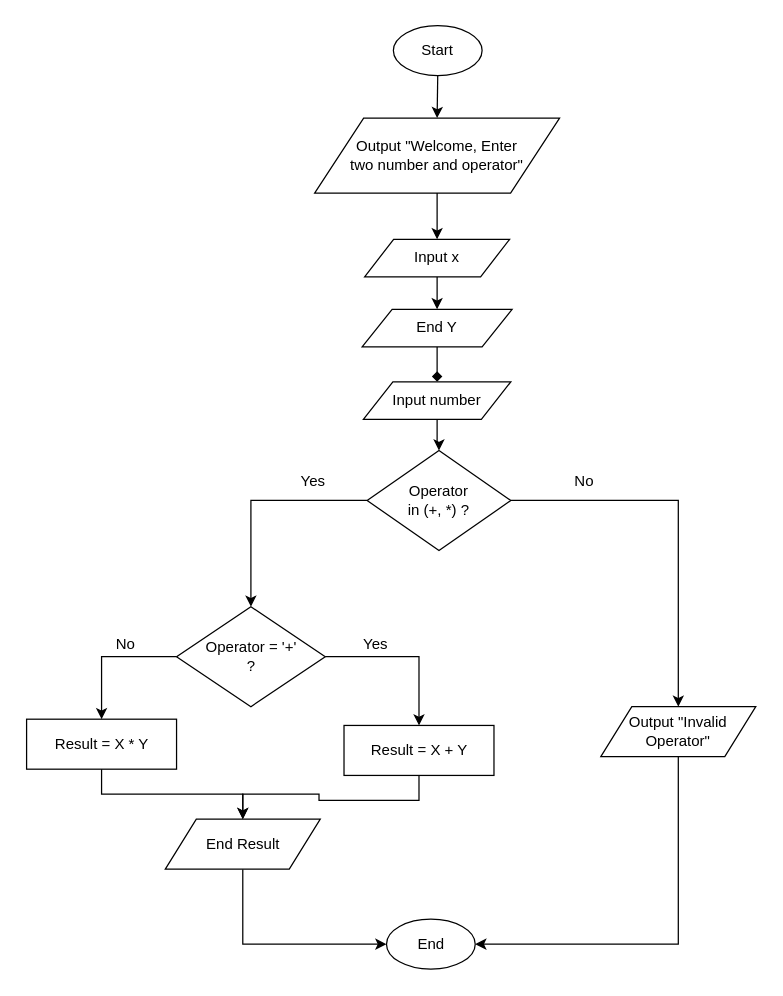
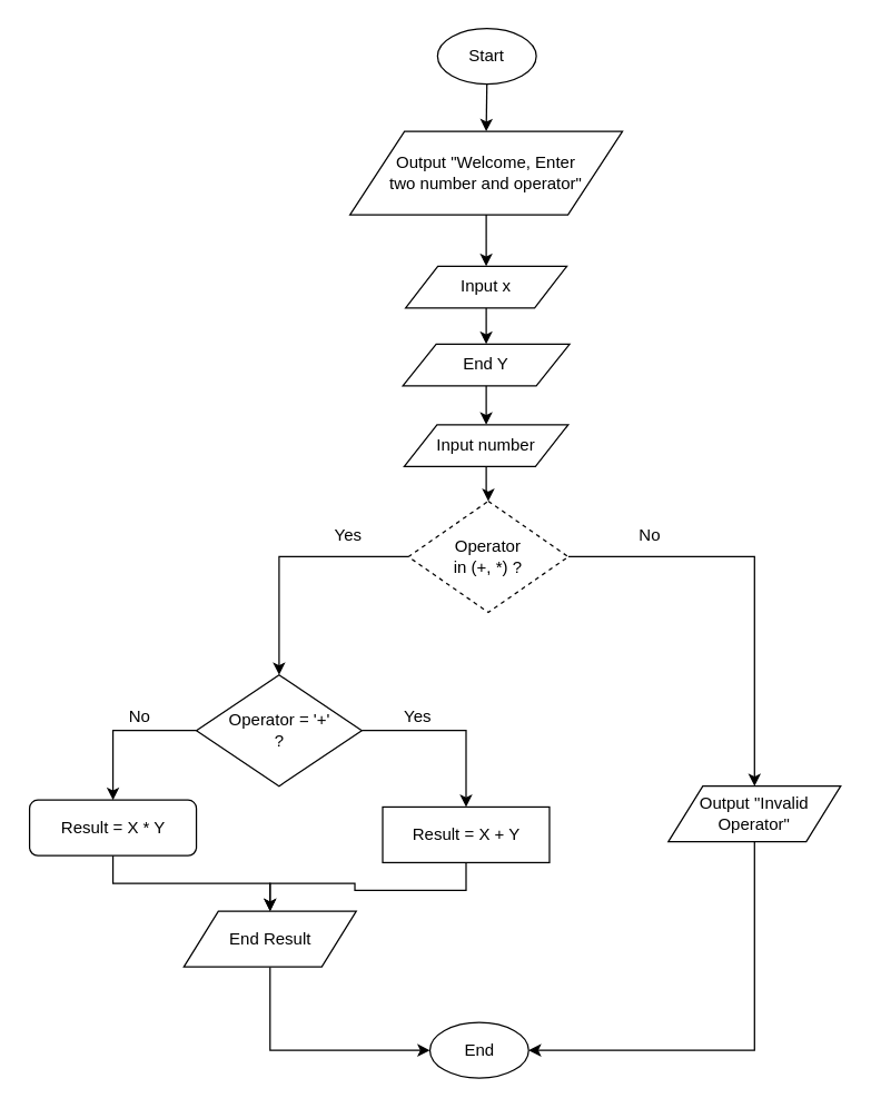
  <mxCell id="0" />
  <mxCell id="1" parent="0" />
- <mxCell id="2" style="edgeStyle=orthogonalEdgeStyle;rounded=0;orthogonalLoop=1;jettySize=auto;html=1;exitX=0.5;exitY=1;exitDx=0;exitDy=0;entryX=0.5;entryY=0;entryDx=0;entryDy=0;endArrow=diamond;" parent="1" source="3" target="4" edge="1"><mxGeometry relative="1" as="geometry" /></mxCell>
+ <mxCell id="2" style="edgeStyle=orthogonalEdgeStyle;rounded=0;orthogonalLoop=1;jettySize=auto;html=1;exitX=0.5;exitY=1;exitDx=0;exitDy=0;entryX=0.5;entryY=0;entryDx=0;entryDy=0;" parent="1" source="3" target="4" edge="1"><mxGeometry relative="1" as="geometry" /></mxCell>
  <mxCell id="3" value="End Y" style="shape=parallelogram;perimeter=parallelogramPerimeter;whiteSpace=wrap;html=1;" parent="1" vertex="1"><mxGeometry x="289" y="247" width="120" height="30" as="geometry" /></mxCell>
  <mxCell id="4" value="Input number" style="shape=parallelogram;perimeter=parallelogramPerimeter;whiteSpace=wrap;html=1;" parent="1" vertex="1"><mxGeometry x="290" y="305" width="118" height="30" as="geometry" /></mxCell>
  <mxCell id="5" style="edgeStyle=orthogonalEdgeStyle;rounded=0;orthogonalLoop=1;jettySize=auto;html=1;exitX=0.5;exitY=1;exitDx=0;exitDy=0;entryX=0.5;entryY=0;entryDx=0;entryDy=0;" parent="1" source="6" target="8" edge="1"><mxGeometry relative="1" as="geometry" /></mxCell>
  <mxCell id="6" value="Start" style="ellipse;whiteSpace=wrap;html=1;" parent="1" vertex="1"><mxGeometry x="314" y="20" width="71" height="40" as="geometry" /></mxCell>
  <mxCell id="7" value="" style="edgeStyle=orthogonalEdgeStyle;rounded=0;orthogonalLoop=1;jettySize=auto;html=1;" parent="1" source="8" target="10" edge="1"><mxGeometry relative="1" as="geometry" /></mxCell>
  <mxCell id="8" value="Output &quot;Welcome, Enter &lt;br&gt;two number and operator&quot;" style="shape=parallelogram;perimeter=parallelogramPerimeter;whiteSpace=wrap;html=1;" parent="1" vertex="1"><mxGeometry x="251" y="94" width="196" height="60" as="geometry" /></mxCell>
  <mxCell id="9" value="" style="edgeStyle=orthogonalEdgeStyle;rounded=0;orthogonalLoop=1;jettySize=auto;html=1;" parent="1" source="10" target="3" edge="1"><mxGeometry relative="1" as="geometry" /></mxCell>
  <mxCell id="10" value="Input x" style="shape=parallelogram;perimeter=parallelogramPerimeter;whiteSpace=wrap;html=1;" parent="1" vertex="1"><mxGeometry x="291" y="191" width="116" height="30" as="geometry" /></mxCell>
  <mxCell id="11" style="edgeStyle=orthogonalEdgeStyle;rounded=0;orthogonalLoop=1;jettySize=auto;html=1;" parent="1" source="4" target="14" edge="1"><mxGeometry relative="1" as="geometry" /></mxCell>
  <mxCell id="12" style="edgeStyle=orthogonalEdgeStyle;rounded=0;orthogonalLoop=1;jettySize=auto;html=1;entryX=0.5;entryY=0;entryDx=0;entryDy=0;" parent="1" source="14" target="16" edge="1"><mxGeometry relative="1" as="geometry"><mxPoint x="430" y="400" as="targetPoint" /></mxGeometry></mxCell>
  <mxCell id="13" style="edgeStyle=orthogonalEdgeStyle;rounded=0;orthogonalLoop=1;jettySize=auto;html=1;exitX=0;exitY=0.5;exitDx=0;exitDy=0;entryX=0.5;entryY=0;entryDx=0;entryDy=0;" edge="1" parent="1" source="14" target="27"><mxGeometry relative="1" as="geometry"><mxPoint x="250" y="425" as="targetPoint" /></mxGeometry></mxCell>
- <mxCell id="14" value="Operator&lt;br&gt;in (+, *) ?" style="rhombus;whiteSpace=wrap;html=1;" parent="1" vertex="1"><mxGeometry x="293" y="360" width="115" height="80" as="geometry" /></mxCell>
+ <mxCell id="14" value="Operator&lt;br&gt;in (+, *) ?" style="rhombus;whiteSpace=wrap;html=1;dashed=1;" parent="1" vertex="1"><mxGeometry x="293" y="360" width="115" height="80" as="geometry" /></mxCell>
  <mxCell id="15" style="edgeStyle=orthogonalEdgeStyle;rounded=0;orthogonalLoop=1;jettySize=auto;html=1;exitX=0.5;exitY=1;exitDx=0;exitDy=0;entryX=1;entryY=0.5;entryDx=0;entryDy=0;" parent="1" source="16" target="30" edge="1"><mxGeometry relative="1" as="geometry" /></mxCell>
  <mxCell id="16" value="Output &quot;Invalid Operator&quot;" style="shape=parallelogram;perimeter=parallelogramPerimeter;whiteSpace=wrap;html=1;" parent="1" vertex="1"><mxGeometry x="480" y="565" width="124" height="40" as="geometry" /></mxCell>
- <mxCell id="17" value="Result = X * Y" style="rounded=0;whiteSpace=wrap;html=1;" parent="1" vertex="1"><mxGeometry x="20.5" y="575" width="120" height="40" as="geometry" /></mxCell>
+ <mxCell id="17" value="Result = X * Y" style="whiteSpace=wrap;html=1;rounded=1;" parent="1" vertex="1"><mxGeometry x="20.5" y="575" width="120" height="40" as="geometry" /></mxCell>
  <mxCell id="18" style="edgeStyle=orthogonalEdgeStyle;rounded=0;orthogonalLoop=1;jettySize=auto;html=1;exitX=0.5;exitY=1;exitDx=0;exitDy=0;" parent="1" source="19" target="21" edge="1"><mxGeometry relative="1" as="geometry" /></mxCell>
  <mxCell id="19" value="&lt;span&gt;Result = X + Y&lt;/span&gt;" style="rounded=0;whiteSpace=wrap;html=1;" parent="1" vertex="1"><mxGeometry x="274.5" y="580" width="120" height="40" as="geometry" /></mxCell>
  <mxCell id="20" style="edgeStyle=orthogonalEdgeStyle;rounded=0;orthogonalLoop=1;jettySize=auto;html=1;exitX=0.5;exitY=1;exitDx=0;exitDy=0;entryX=0;entryY=0.5;entryDx=0;entryDy=0;" parent="1" source="21" target="30" edge="1"><mxGeometry relative="1" as="geometry"><mxPoint x="344" y="755" as="targetPoint" /></mxGeometry></mxCell>
  <mxCell id="21" value="End Result" style="shape=parallelogram;perimeter=parallelogramPerimeter;whiteSpace=wrap;html=1;" parent="1" vertex="1"><mxGeometry x="131.5" y="655" width="124" height="40" as="geometry" /></mxCell>
  <mxCell id="22" style="edgeStyle=orthogonalEdgeStyle;rounded=0;orthogonalLoop=1;jettySize=auto;html=1;exitX=0.5;exitY=1;exitDx=0;exitDy=0;" parent="1" source="19" target="19" edge="1"><mxGeometry relative="1" as="geometry" /></mxCell>
  <mxCell id="23" style="edgeStyle=orthogonalEdgeStyle;rounded=0;orthogonalLoop=1;jettySize=auto;html=1;exitX=0.5;exitY=1;exitDx=0;exitDy=0;entryX=0.5;entryY=0;entryDx=0;entryDy=0;" parent="1" source="17" target="21" edge="1"><mxGeometry relative="1" as="geometry"><mxPoint x="309.5" y="605" as="sourcePoint" /><mxPoint x="354.5" y="740" as="targetPoint" /></mxGeometry></mxCell>
  <mxCell id="24" style="edgeStyle=none;rounded=0;orthogonalLoop=1;jettySize=auto;html=1;exitX=0.5;exitY=1;exitDx=0;exitDy=0;" parent="1" source="19" target="19" edge="1"><mxGeometry relative="1" as="geometry" /></mxCell>
  <mxCell id="25" style="edgeStyle=orthogonalEdgeStyle;rounded=0;orthogonalLoop=1;jettySize=auto;html=1;exitX=1;exitY=0.5;exitDx=0;exitDy=0;entryX=0.5;entryY=0;entryDx=0;entryDy=0;" parent="1" source="27" target="19" edge="1"><mxGeometry relative="1" as="geometry" /></mxCell>
  <mxCell id="26" style="edgeStyle=orthogonalEdgeStyle;rounded=0;orthogonalLoop=1;jettySize=auto;html=1;exitX=0;exitY=0.5;exitDx=0;exitDy=0;" parent="1" source="27" target="17" edge="1"><mxGeometry relative="1" as="geometry" /></mxCell>
  <mxCell id="27" value="Operator = '+'&lt;br&gt;?" style="rhombus;whiteSpace=wrap;html=1;" parent="1" vertex="1"><mxGeometry x="140.5" y="485" width="119" height="80" as="geometry" /></mxCell>
  <mxCell id="28" value="No" style="text;html=1;strokeColor=none;fillColor=none;align=center;verticalAlign=middle;whiteSpace=wrap;rounded=0;" parent="1" vertex="1"><mxGeometry x="79.5" y="505" width="40" height="20" as="geometry" /></mxCell>
  <mxCell id="29" value="Yes" style="text;html=1;strokeColor=none;fillColor=none;align=center;verticalAlign=middle;whiteSpace=wrap;rounded=0;" parent="1" vertex="1"><mxGeometry x="279.5" y="505" width="40" height="20" as="geometry" /></mxCell>
  <mxCell id="30" value="End" style="ellipse;whiteSpace=wrap;html=1;" parent="1" vertex="1"><mxGeometry x="308.5" y="735" width="71" height="40" as="geometry" /></mxCell>
  <mxCell id="31" value="No" style="text;html=1;strokeColor=none;fillColor=none;align=center;verticalAlign=middle;whiteSpace=wrap;rounded=0;" vertex="1" parent="1"><mxGeometry x="447" y="375" width="40" height="20" as="geometry" /></mxCell>
  <mxCell id="32" value="Yes" style="text;html=1;strokeColor=none;fillColor=none;align=center;verticalAlign=middle;whiteSpace=wrap;rounded=0;" vertex="1" parent="1"><mxGeometry x="230" y="375" width="40" height="20" as="geometry" /></mxCell>
